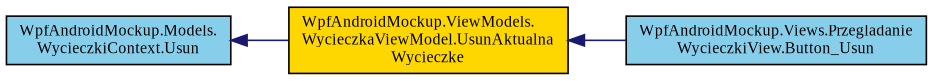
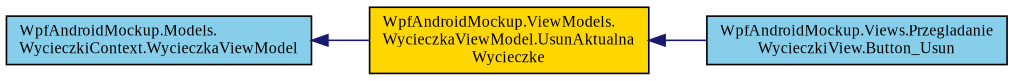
  digraph {
    rankdir=LR
    fontname="Liberation Serif"
    node [color=black fillcolor=skyblue fontname="Liberation Serif" fontsize=10 shape=record style=filled]
    edge [color=midnightblue dir=back fontname="Liberation Serif" fontsize=10 labelfontname=Helvetica labelfontsize=10 style=solid]
-   n1 [fontcolor=black height=0.2 label="WpfAndroidMockup.Models.\lWycieczkiContext.Usun" width=0.4]
+   n1 [fontcolor=black height=0.2 label="WpfAndroidMockup.Models.\lWycieczkiContext.WycieczkaViewModel" width=0.4]
    n2 [fillcolor=gold height=0.2 label="WpfAndroidMockup.ViewModels.\lWycieczkaViewModel.UsunAktualna\lWycieczke" width=0.4]
    n3 [height=0.2 label="WpfAndroidMockup.Views.Przegladanie\lWycieczkiView.Button_Usun" width=0.4]
    n1 -> n2
    n2 -> n3
  }
